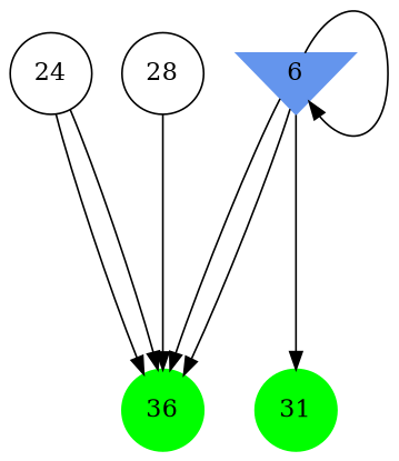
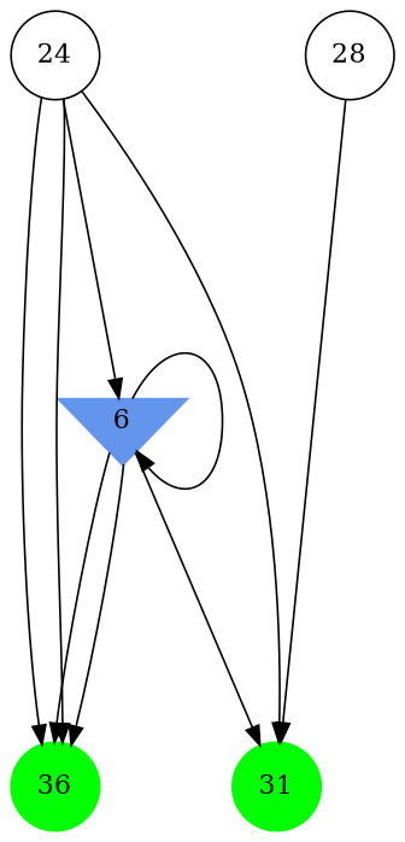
  digraph {
    ranksep=2.0
    node [color=black shape=circle style=filled]
    6 [color=cornflowerblue shape=invtriangle]
    24 [style=""]
    28 [style=""]
    n4 [color=green label=36]
    31 [color=green]
    subgraph sub_1 {
      rank=same
      6
    }
    subgraph sub_2 {
      rank=same
      24
      28
    }
    subgraph sub_3 {
      rank=same
      n4
      31
    }
    6 -> 6
    6 -> n4
    6 -> n4
    6 -> 31
+   24 -> 6
    24 -> n4
    24 -> n4
-   28 -> n4
+   24 -> 31
+   28 -> 31
  }
